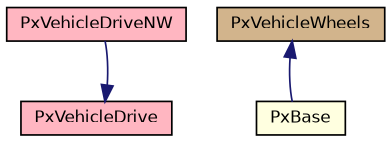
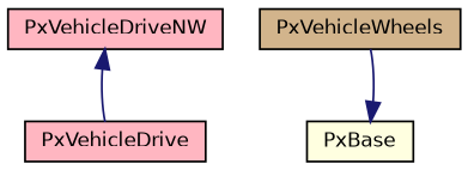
  digraph {
    node [color=black fillcolor=lightpink fontname=Helvetica fontsize=10 shape=record style=filled]
    edge [color=midnightblue dir=back fontname=Helvetica fontsize=10 labelfontname=Helvetica labelfontsize=10 style=solid]
    n1 [fontcolor=black height=0.2 label=PxVehicleDriveNW width=0.4]
    n2 [height=0.2 label=PxVehicleDrive width=0.4]
    n3 [fillcolor=tan height=0.2 label=PxVehicleWheels width=0.4]
    n4 [fillcolor=lightyellow height=0.2 label=PxBase width=0.4]
-   n2 -> n1
-   n3 -> n4
+   n1 -> n2
+   n4 -> n3
  }
